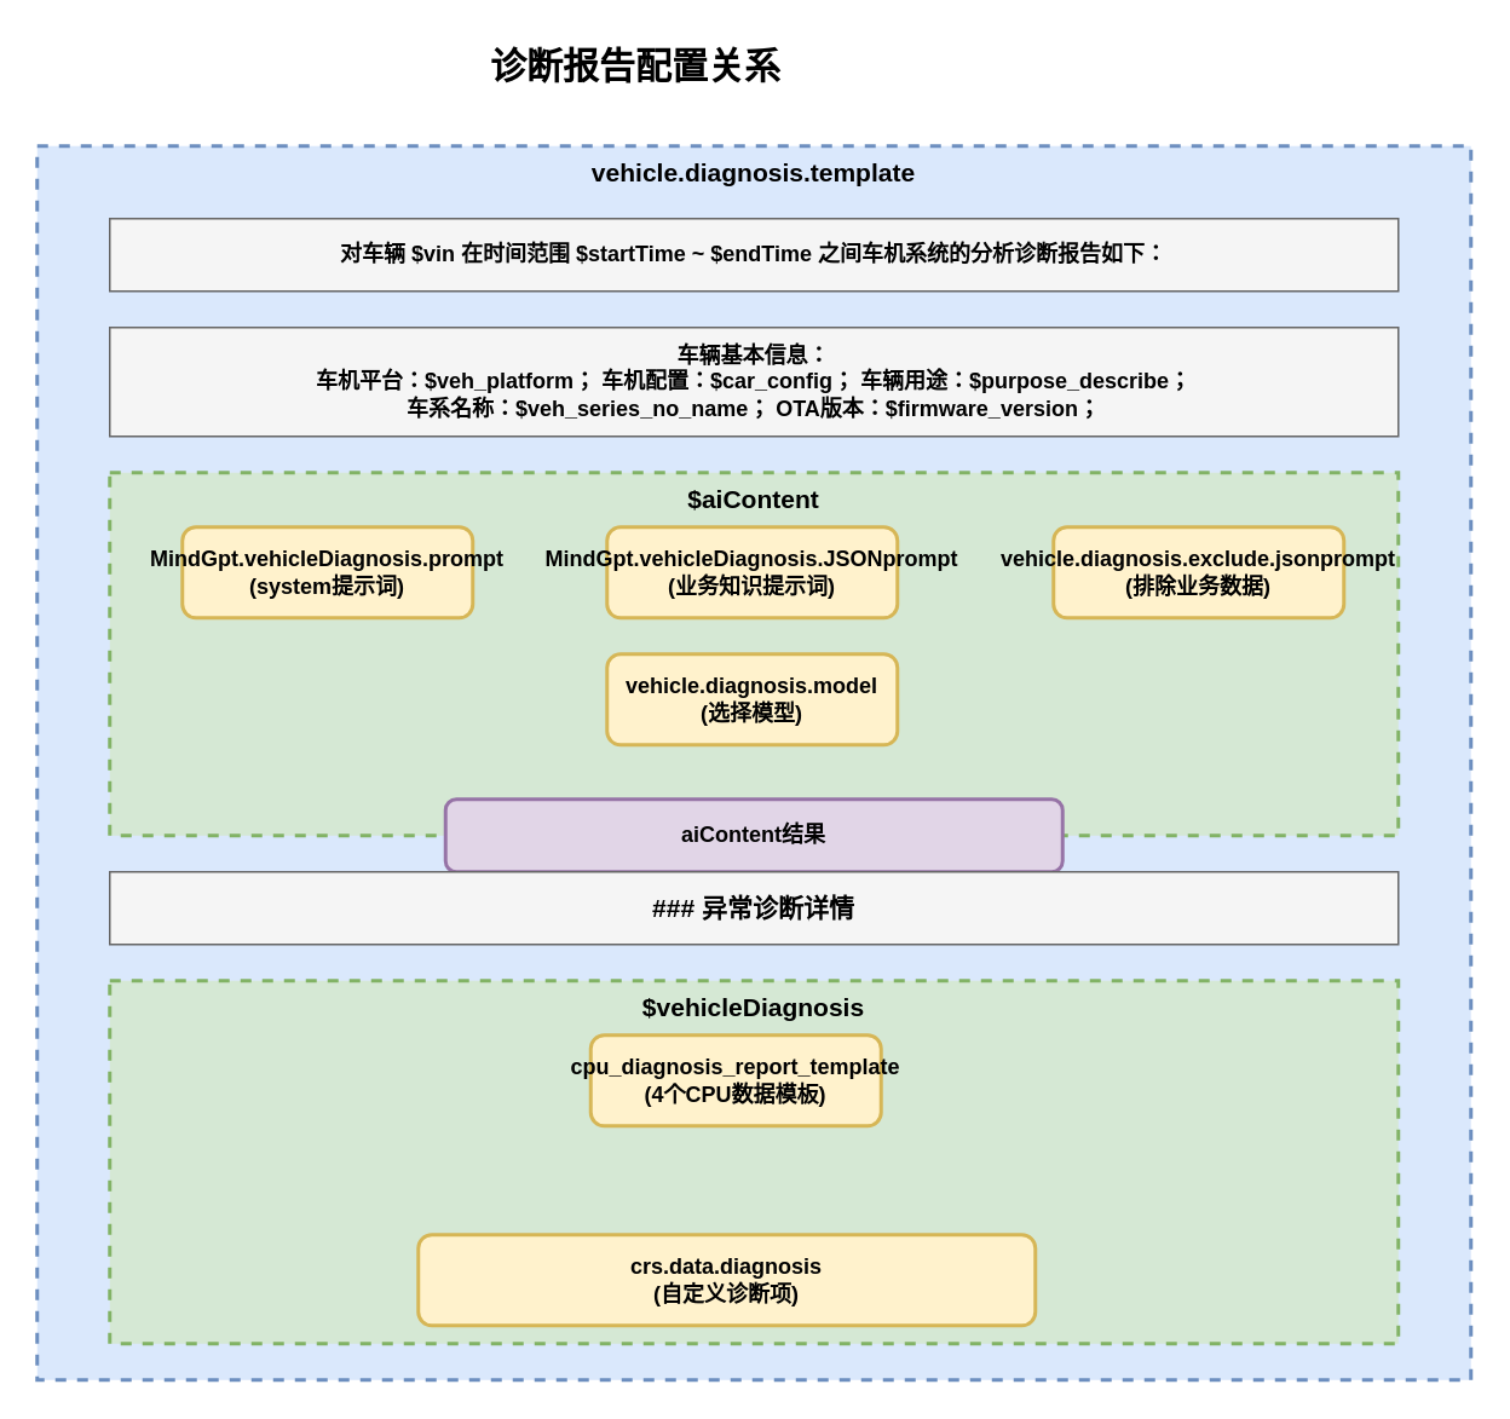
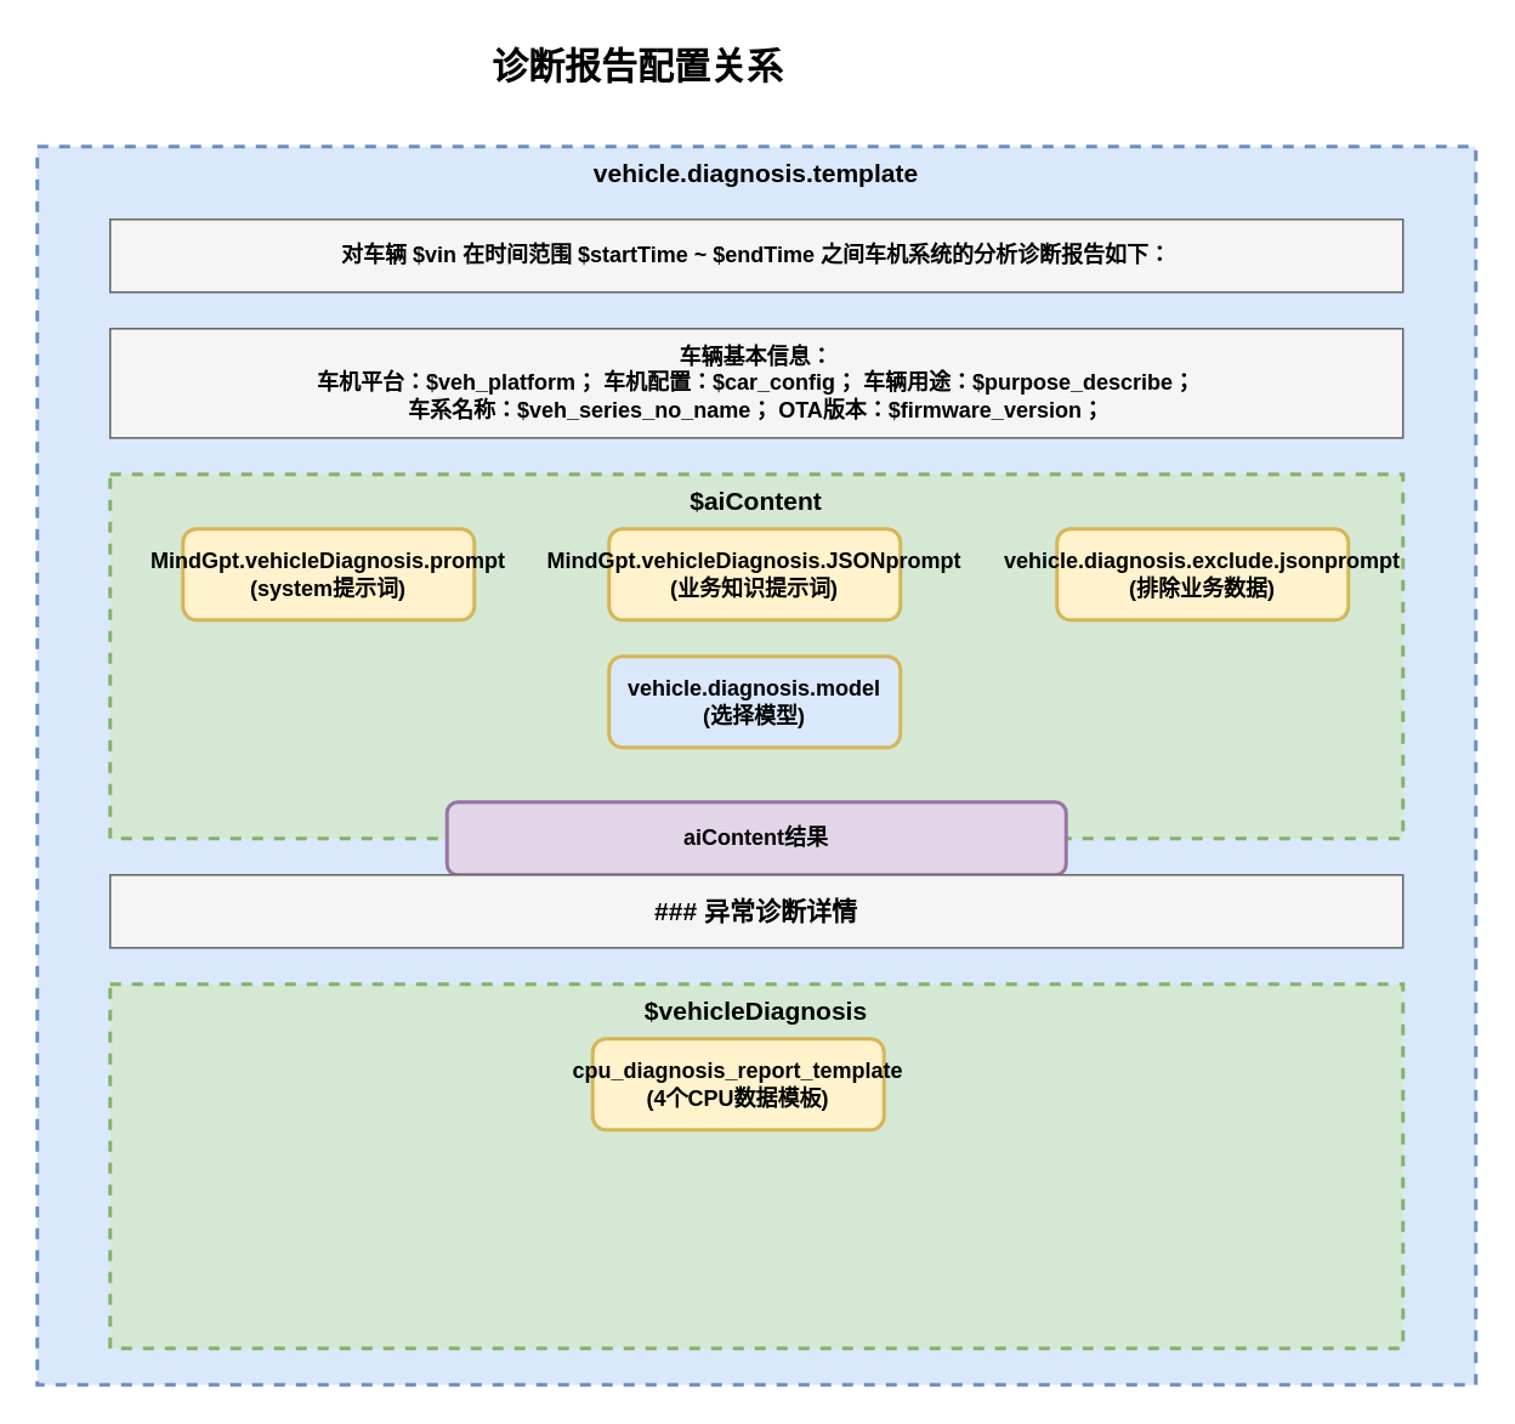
  <mxCell id="0" />
  <mxCell id="1" parent="0" />
  <mxCell id="2" value="&lt;b&gt;&lt;font style=&quot;font-size: 20px;&quot;&gt;诊断报告配置关系&lt;/font&gt;&lt;/b&gt;" style="text;html=1;strokeColor=none;fillColor=none;align=center;verticalAlign=middle;whiteSpace=wrap;rounded=0;" vertex="1" parent="1"><mxGeometry x="160" y="20" width="380" height="30" as="geometry" /></mxCell>
  <mxCell id="3" value="&lt;b&gt;vehicle.diagnosis.template&lt;/b&gt;" style="rounded=0;whiteSpace=wrap;html=1;fontSize=14;fillColor=#dae8fc;strokeColor=#6c8ebf;strokeWidth=2;align=center;verticalAlign=top;dashed=1;" vertex="1" parent="1"><mxGeometry x="20" y="80" width="790" height="680" as="geometry" /></mxCell>
  <mxCell id="4" value="&lt;b&gt;对车辆 $vin 在时间范围 $startTime ~ $endTime 之间车机系统的分析诊断报告如下：&lt;/b&gt;" style="rounded=0;whiteSpace=wrap;html=1;fontSize=12;fillColor=#f5f5f5;strokeColor=#666666;strokeWidth=1;" vertex="1" parent="1"><mxGeometry x="60" y="120" width="710" height="40" as="geometry" /></mxCell>
  <mxCell id="5" value="&lt;b&gt;车辆基本信息：&lt;br&gt;车机平台：$veh_platform； 车机配置：$car_config； 车辆用途：$purpose_describe；&lt;br&gt;车系名称：$veh_series_no_name； OTA版本：$firmware_version；&lt;/b&gt;" style="rounded=0;whiteSpace=wrap;html=1;fontSize=12;fillColor=#f5f5f5;strokeColor=#666666;strokeWidth=1;" vertex="1" parent="1"><mxGeometry x="60" y="180" width="710" height="60" as="geometry" /></mxCell>
  <mxCell id="6" value="&lt;b&gt;$aiContent&lt;/b&gt;" style="rounded=0;whiteSpace=wrap;html=1;fontSize=14;fillColor=#d5e8d4;strokeColor=#82b366;strokeWidth=2;align=center;verticalAlign=top;dashed=1;" vertex="1" parent="1"><mxGeometry x="60" y="260" width="710" height="200" as="geometry" /></mxCell>
  <mxCell id="7" value="&lt;b&gt;MindGpt.vehicleDiagnosis.prompt&lt;br&gt;(system提示词)&lt;/b&gt;" style="rounded=1;whiteSpace=wrap;html=1;fontSize=12;fillColor=#fff2cc;strokeColor=#d6b656;strokeWidth=2;" vertex="1" parent="1"><mxGeometry x="100" y="290" width="160" height="50" as="geometry" /></mxCell>
  <mxCell id="8" value="&lt;b&gt;MindGpt.vehicleDiagnosis.JSONprompt&lt;br&gt;(业务知识提示词)&lt;/b&gt;" style="rounded=1;whiteSpace=wrap;html=1;fontSize=12;fillColor=#fff2cc;strokeColor=#d6b656;strokeWidth=2;" vertex="1" parent="1"><mxGeometry x="334" y="290" width="160" height="50" as="geometry" /></mxCell>
  <mxCell id="9" value="&lt;b&gt;vehicle.diagnosis.exclude.jsonprompt&lt;br&gt;(排除业务数据)&lt;/b&gt;" style="rounded=1;whiteSpace=wrap;html=1;fontSize=12;fillColor=#fff2cc;strokeColor=#d6b656;strokeWidth=2;" vertex="1" parent="1"><mxGeometry x="580" y="290" width="160" height="50" as="geometry" /></mxCell>
- <mxCell id="10" value="&lt;b&gt;vehicle.diagnosis.model&lt;br&gt;(选择模型)&lt;/b&gt;" style="rounded=1;whiteSpace=wrap;html=1;fontSize=12;fillColor=#fff2cc;strokeColor=#d6b656;strokeWidth=2;" vertex="1" parent="1"><mxGeometry x="334" y="360" width="160" height="50" as="geometry" /></mxCell>
+ <mxCell id="10" value="&lt;b&gt;vehicle.diagnosis.model&lt;br&gt;(选择模型)&lt;/b&gt;" style="rounded=1;whiteSpace=wrap;html=1;fontSize=12;fillColor=#dae8fc;strokeColor=#d6b656;strokeWidth=2;" vertex="1" parent="1"><mxGeometry x="334" y="360" width="160" height="50" as="geometry" /></mxCell>
  <mxCell id="11" value="&lt;b&gt;aiContent结果&lt;/b&gt;" style="rounded=1;whiteSpace=wrap;html=1;fontSize=12;fillColor=#e1d5e7;strokeColor=#9673a6;strokeWidth=2;" vertex="1" parent="1"><mxGeometry x="245" y="440" width="340" height="40" as="geometry" /></mxCell>
  <mxCell id="12" value="&lt;b&gt;### 异常诊断详情&lt;/b&gt;" style="rounded=0;whiteSpace=wrap;html=1;fontSize=14;fillColor=#f5f5f5;strokeColor=#666666;strokeWidth=1;" vertex="1" parent="1"><mxGeometry x="60" y="480" width="710" height="40" as="geometry" /></mxCell>
  <mxCell id="13" value="&lt;b&gt;$vehicleDiagnosis&lt;/b&gt;" style="rounded=0;whiteSpace=wrap;html=1;fontSize=14;fillColor=#d5e8d4;strokeColor=#82b366;strokeWidth=2;align=center;verticalAlign=top;dashed=1;" vertex="1" parent="1"><mxGeometry x="60" y="540" width="710" height="200" as="geometry" /></mxCell>
  <mxCell id="14" value="&lt;b&gt;cpu_diagnosis_report_template&lt;br&gt;(4个CPU数据模板)&lt;/b&gt;" style="rounded=1;whiteSpace=wrap;html=1;fontSize=12;fillColor=#fff2cc;strokeColor=#d6b656;strokeWidth=2;" vertex="1" parent="1"><mxGeometry x="325" y="570" width="160" height="50" as="geometry" /></mxCell>
- <mxCell id="15" value="&lt;b&gt;crs.data.diagnosis&lt;br&gt;(自定义诊断项)&lt;/b&gt;" style="rounded=1;whiteSpace=wrap;html=1;fontSize=12;fillColor=#fff2cc;strokeColor=#d6b656;strokeWidth=2;" vertex="1" parent="1"><mxGeometry x="230" y="680" width="340" height="50" as="geometry" /></mxCell>
